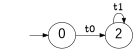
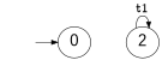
  digraph {
    fontname=courier
    labeljust=l
    nojustify=true
    rankdir=LR
    node [fontname=Arial fontsize=25]
    edge [fontsize=20]
    I0 [style=invis width=0]
    n2 [label=0]
    n3 [label=2]
    I0 -> n2
-   n2 -> n3 [label=t0]
    n3 -> n3 [label=t1]
  }
